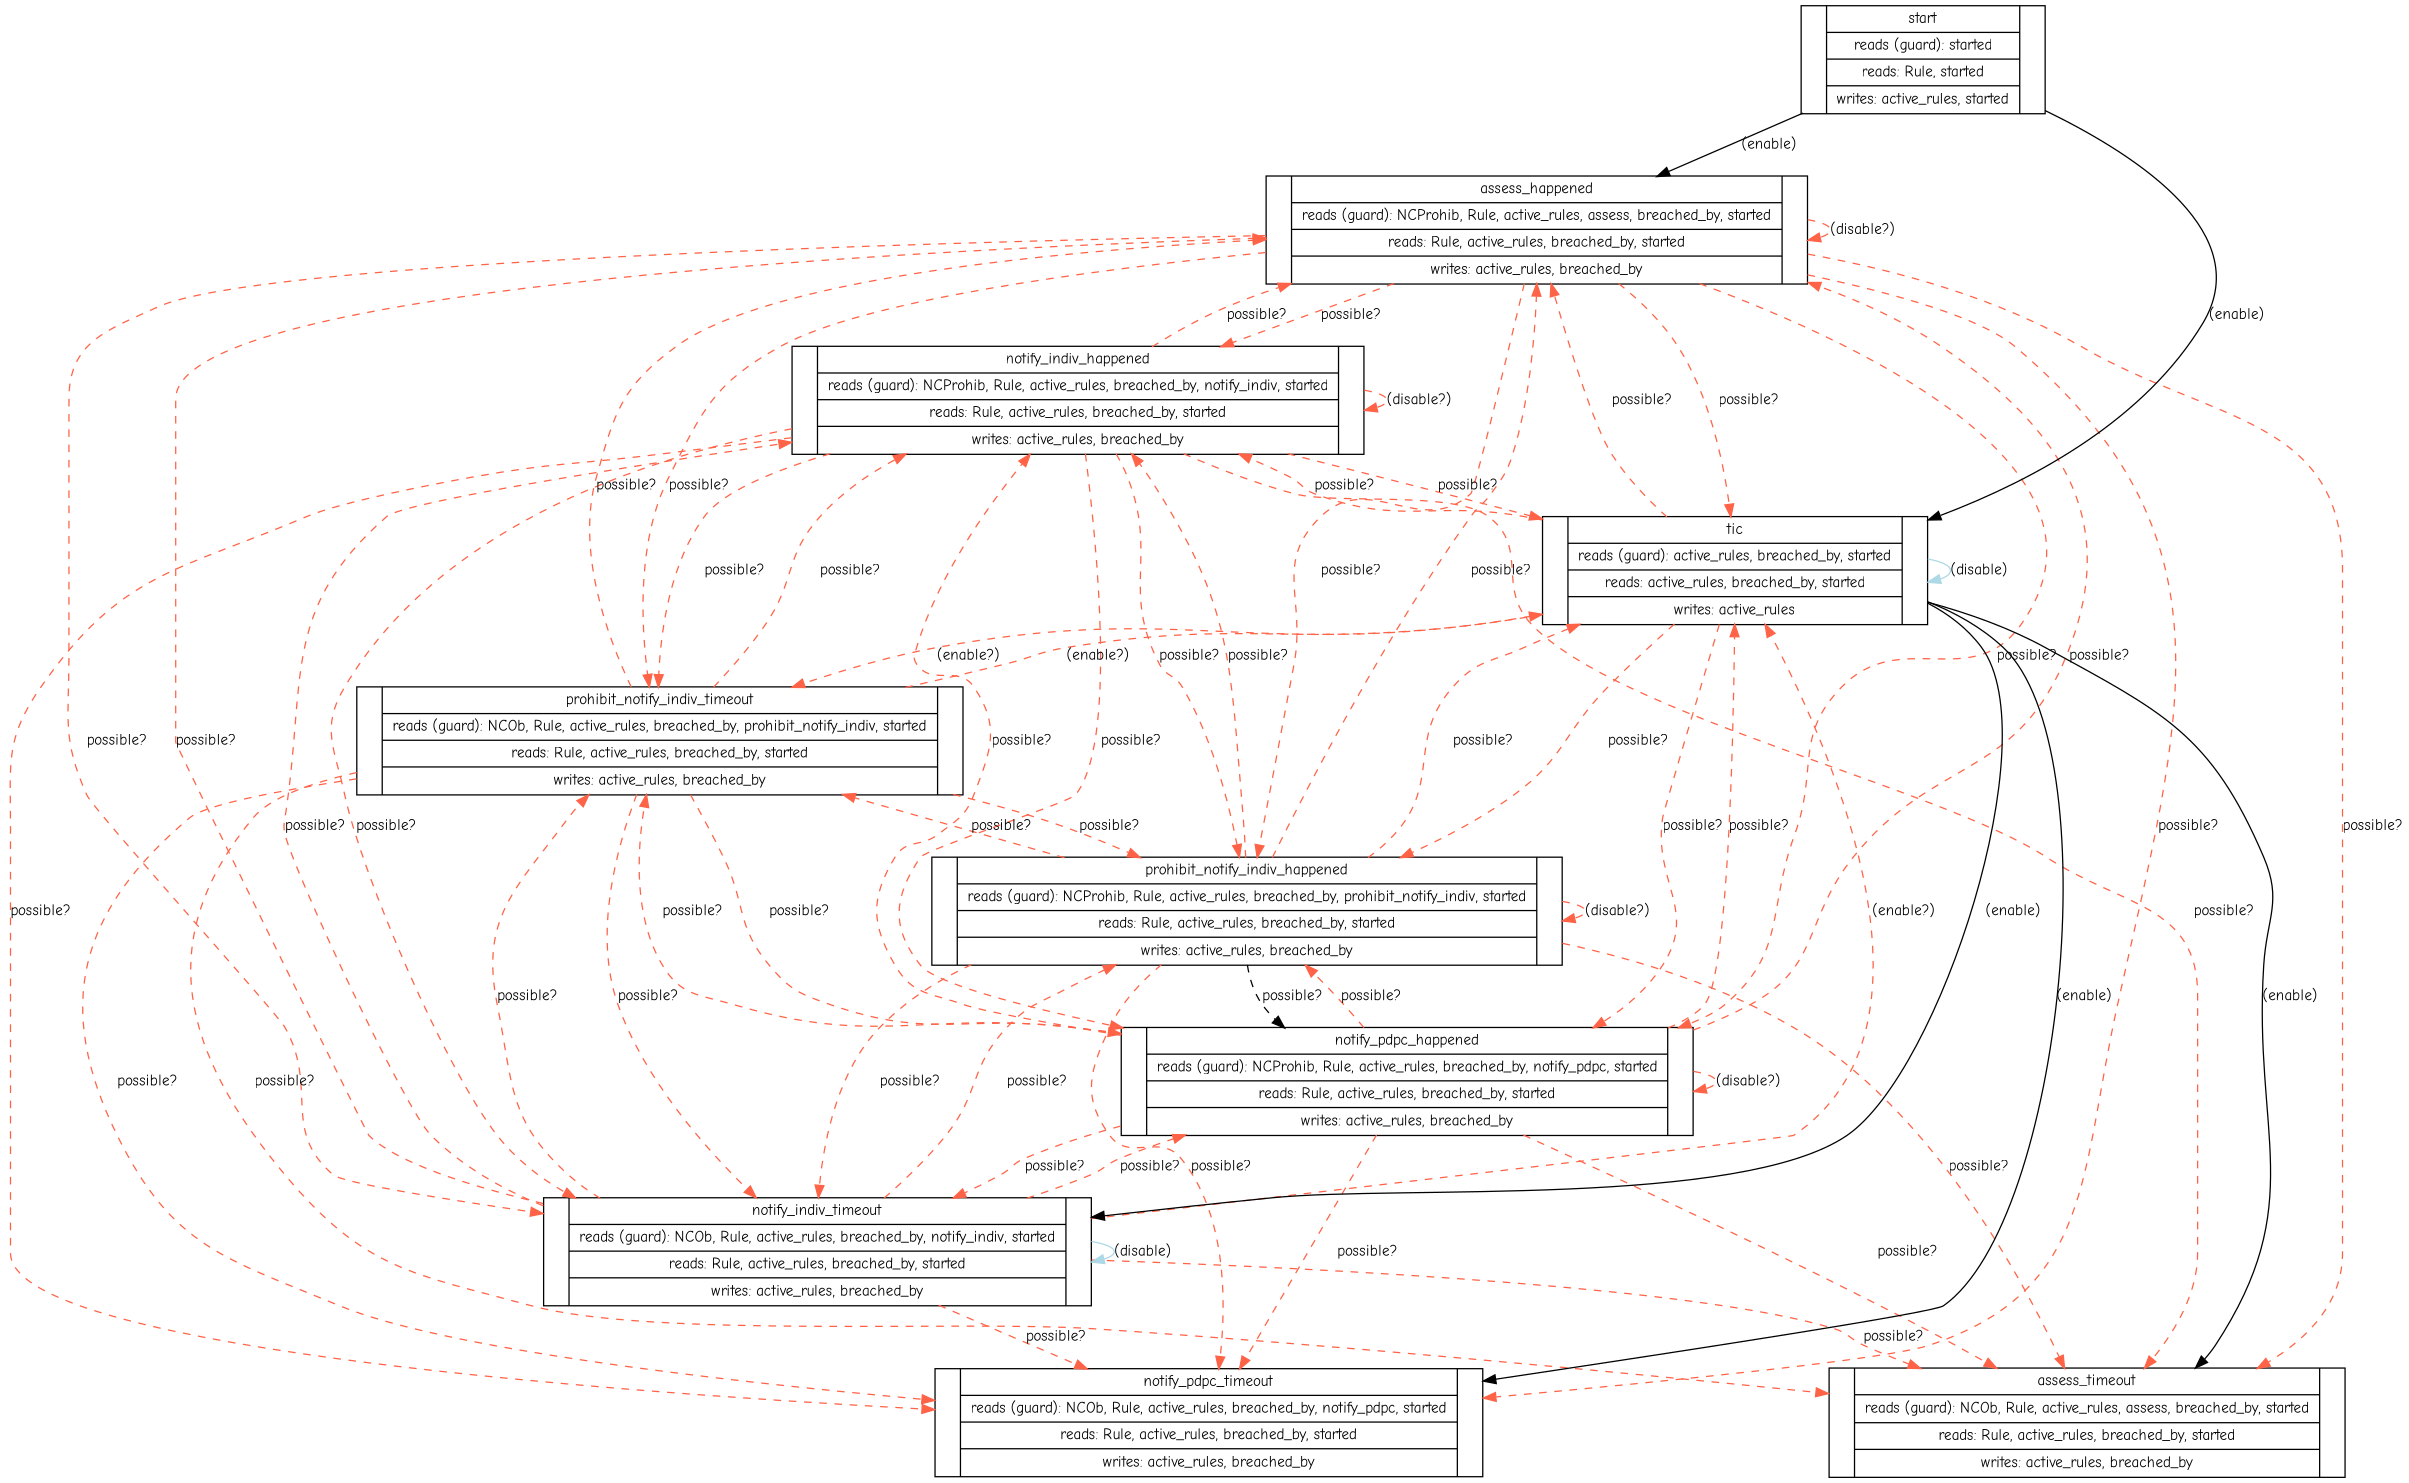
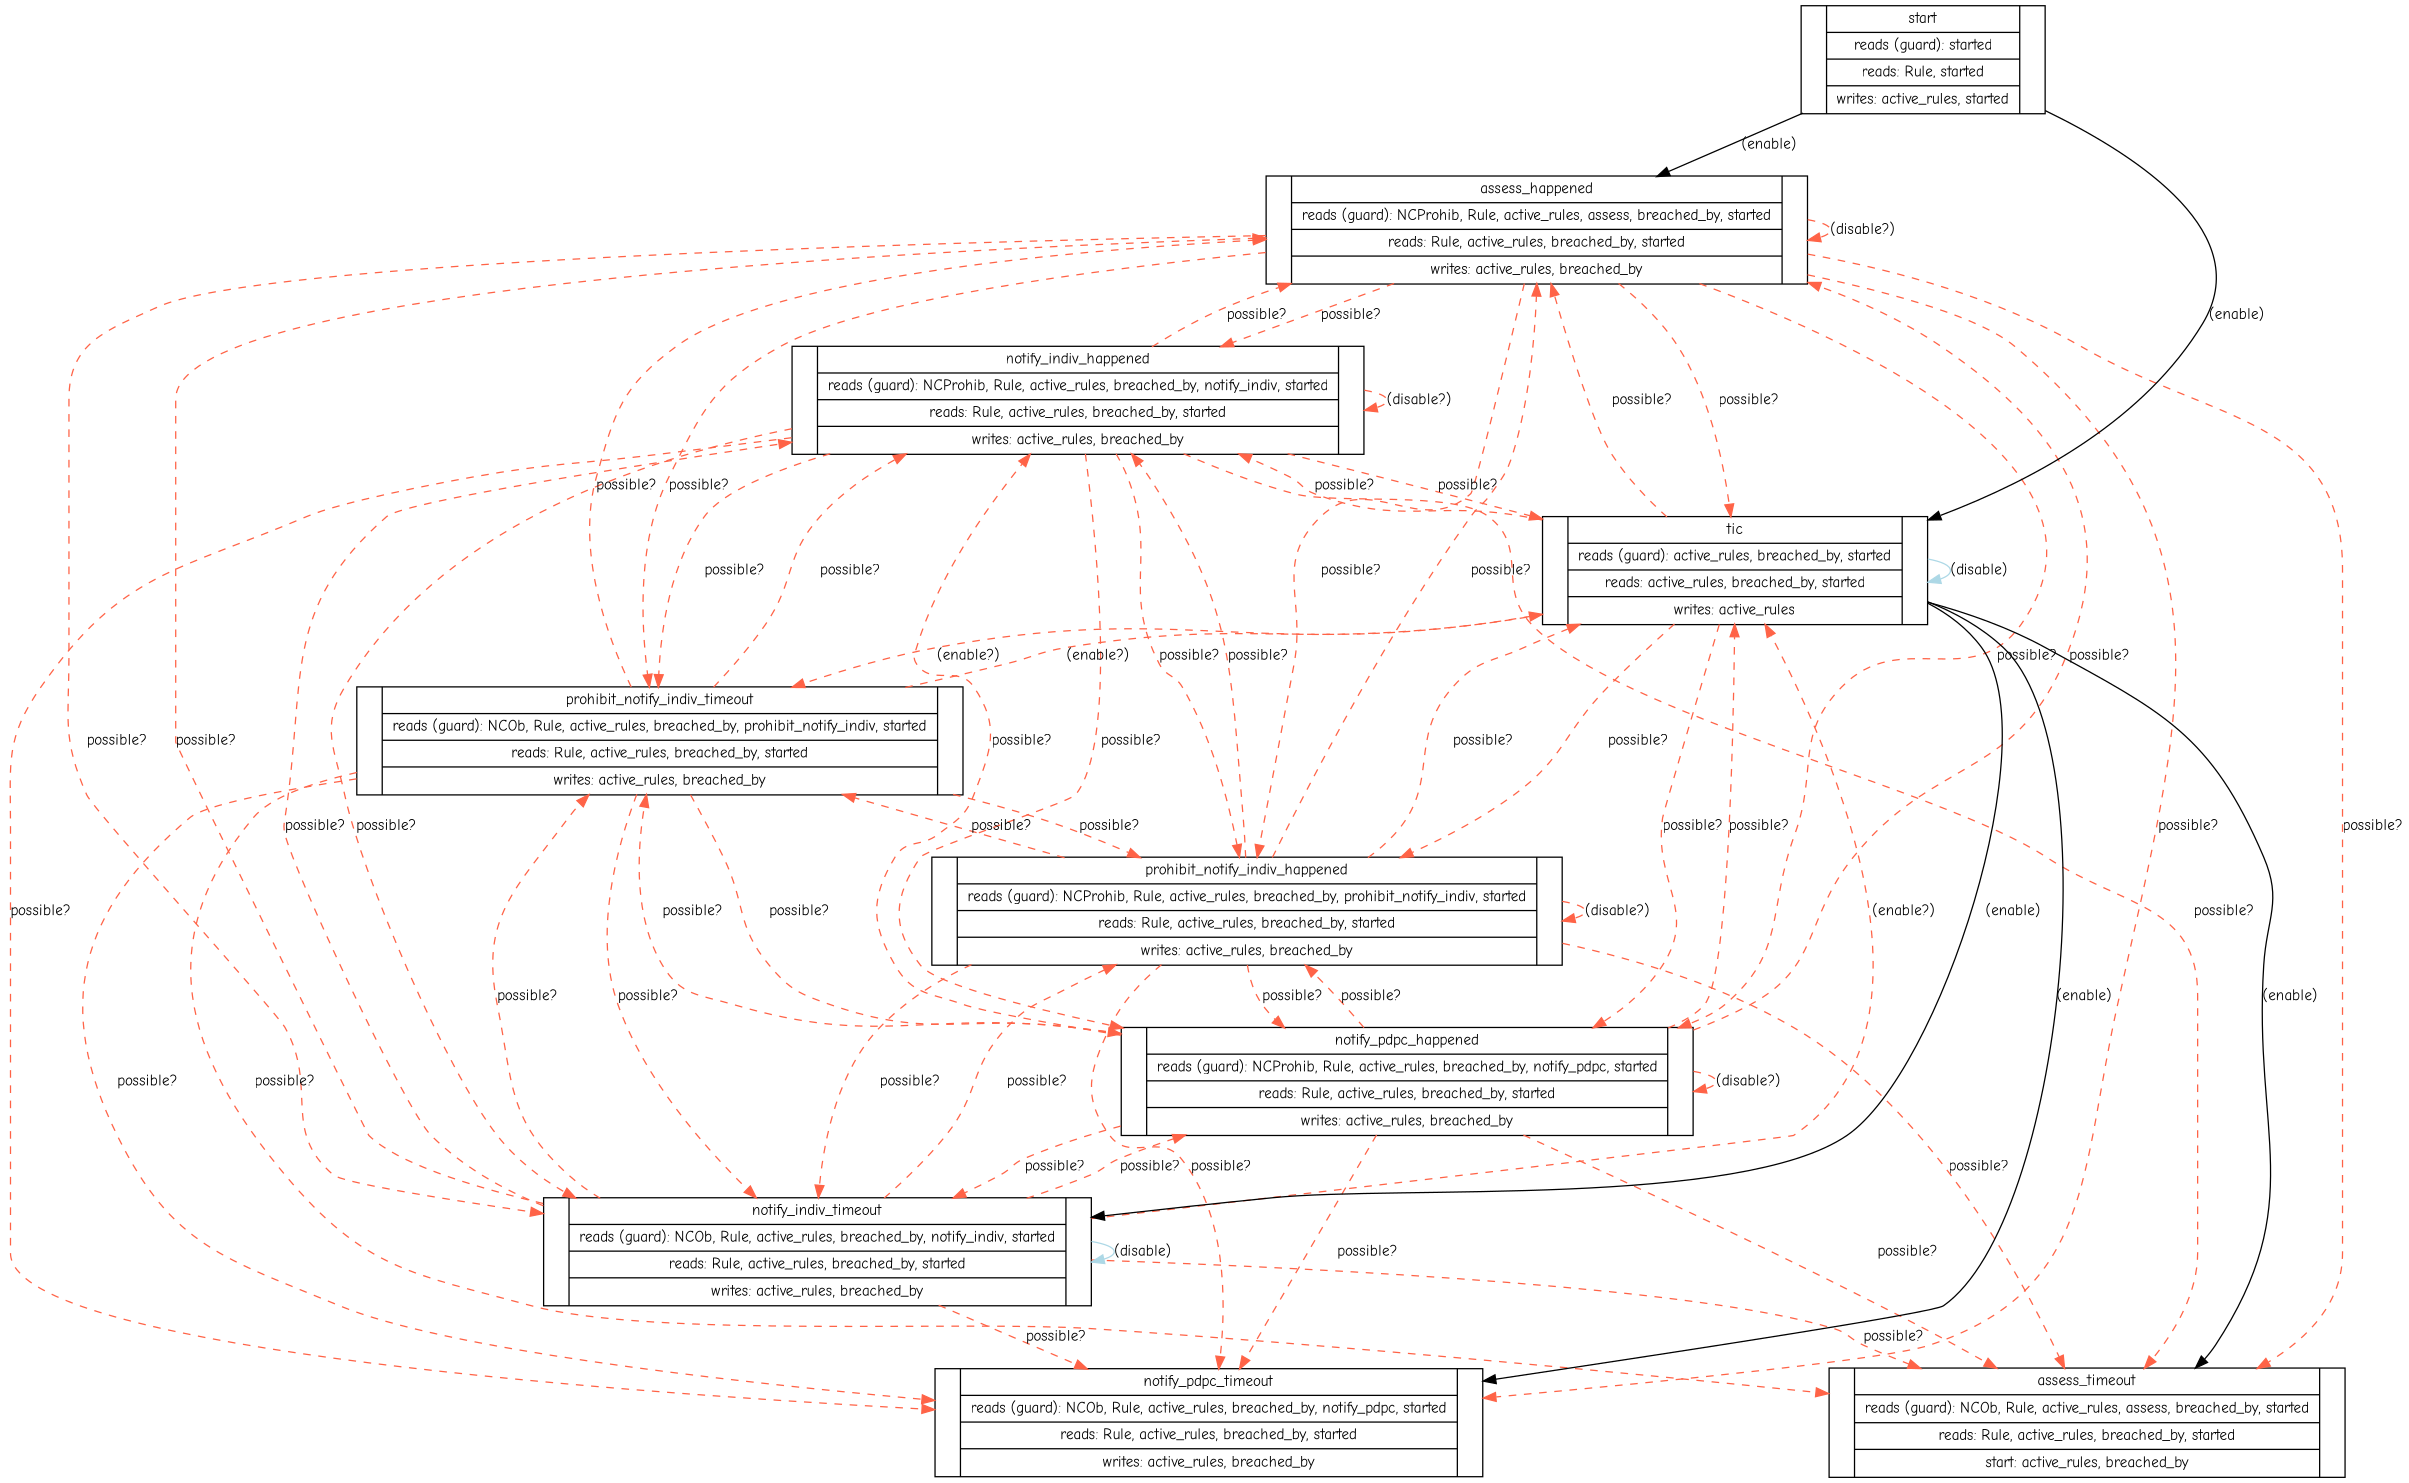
  digraph {
    fontname="Comic Neue"
    node [color=black fontname="Comic Neue" fontsize=12 shape=record]
    edge [color=tomato fontname="Comic Neue" fontsize=12 style=dashed]
    n1 [label="|{assess_happened\n|reads (guard): NCProhib, Rule, active_rules, assess, breached_by, started\n|reads: Rule, active_rules, breached_by, started\n|writes: active_rules, breached_by}|"]
-   n2 [label="|{assess_timeout\n|reads (guard): NCOb, Rule, active_rules, assess, breached_by, started\n|reads: Rule, active_rules, breached_by, started\n|writes: active_rules, breached_by}|"]
+   n2 [label="|{assess_timeout\n|reads (guard): NCOb, Rule, active_rules, assess, breached_by, started\n|reads: Rule, active_rules, breached_by, started\n|start: active_rules, breached_by}|"]
    n3 [label="|{notify_indiv_happened\n|reads (guard): NCProhib, Rule, active_rules, breached_by, notify_indiv, started\n|reads: Rule, active_rules, breached_by, started\n|writes: active_rules, breached_by}|"]
    n4 [label="|{notify_indiv_timeout\n|reads (guard): NCOb, Rule, active_rules, breached_by, notify_indiv, started\n|reads: Rule, active_rules, breached_by, started\n|writes: active_rules, breached_by}|"]
    n5 [label="|{notify_pdpc_happened\n|reads (guard): NCProhib, Rule, active_rules, breached_by, notify_pdpc, started\n|reads: Rule, active_rules, breached_by, started\n|writes: active_rules, breached_by}|"]
    n6 [label="|{notify_pdpc_timeout\n|reads (guard): NCOb, Rule, active_rules, breached_by, notify_pdpc, started\n|reads: Rule, active_rules, breached_by, started\n|writes: active_rules, breached_by}|"]
    n7 [label="|{prohibit_notify_indiv_happened\n|reads (guard): NCProhib, Rule, active_rules, breached_by, prohibit_notify_indiv, started\n|reads: Rule, active_rules, breached_by, started\n|writes: active_rules, breached_by}|"]
    n8 [label="|{prohibit_notify_indiv_timeout\n|reads (guard): NCOb, Rule, active_rules, breached_by, prohibit_notify_indiv, started\n|reads: Rule, active_rules, breached_by, started\n|writes: active_rules, breached_by}|"]
    n9 [label="|{tic\n|reads (guard): active_rules, breached_by, started\n|reads: active_rules, breached_by, started\n|writes: active_rules}|"]
    n10 [label="|{start\n|reads (guard): started\n|reads: Rule, started\n|writes: active_rules, started}|"]
    n1 -> n1 [label="(disable?)"]
    n1 -> n2 [label="possible?"]
    n1 -> n3 [label="possible?"]
    n1 -> n4 [label="possible?"]
    n1 -> n5 [label="possible?"]
    n1 -> n6 [label="possible?"]
    n1 -> n7 [label="possible?"]
    n1 -> n8 [label="possible?"]
    n1 -> n9 [label="possible?"]
    n3 -> n1 [label="possible?"]
    n3 -> n2 [label="possible?"]
    n3 -> n3 [label="(disable?)"]
    n3 -> n4 [label="possible?"]
    n3 -> n5 [label="possible?"]
    n3 -> n6 [label="possible?"]
    n3 -> n7 [label="possible?"]
    n3 -> n8 [label="possible?"]
    n3 -> n9 [label="possible?"]
    n4 -> n1 [label="possible?"]
    n4 -> n2 [label="possible?"]
    n4 -> n3 [label="possible?"]
    n4 -> n4 [color=lightblue label="(disable)" style=""]
    n4 -> n5 [label="possible?"]
    n4 -> n6 [label="possible?"]
    n4 -> n7 [label="possible?"]
    n4 -> n8 [label="possible?"]
    n4 -> n9 [label="(enable?)"]
    n5 -> n1 [label="possible?"]
    n5 -> n2 [label="possible?"]
    n5 -> n3 [label="possible?"]
    n5 -> n4 [label="possible?"]
    n5 -> n5 [label="(disable?)"]
    n5 -> n6 [label="possible?"]
    n5 -> n7 [label="possible?"]
    n5 -> n8 [label="possible?"]
    n5 -> n9 [label="possible?"]
    n7 -> n1 [label="possible?"]
    n7 -> n2 [label="possible?"]
    n7 -> n3 [label="possible?"]
    n7 -> n4 [label="possible?"]
-   n7 -> n5 [color=black label="possible?"]
+   n7 -> n5 [label="possible?"]
    n7 -> n6 [label="possible?"]
    n7 -> n7 [label="(disable?)"]
    n7 -> n8 [label="possible?"]
    n7 -> n9 [label="possible?"]
    n8 -> n1 [label="possible?"]
    n8 -> n2 [label="possible?"]
    n8 -> n3 [label="possible?"]
    n8 -> n4 [label="possible?"]
    n8 -> n5 [label="possible?"]
    n8 -> n6 [label="possible?"]
    n8 -> n7 [label="possible?"]
    n8 -> n9 [label="(enable?)"]
    n9 -> n1 [label="possible?"]
    n9 -> n2 [color=black label="(enable)" style=""]
    n9 -> n3 [label="possible?"]
    n9 -> n4 [color=black label="(enable)" style=""]
    n9 -> n5 [label="possible?"]
    n9 -> n6 [color=black label="(enable)" style=""]
    n9 -> n7 [label="possible?"]
    n9 -> n8 [label="(enable?)"]
    n9 -> n9 [color=lightblue label="(disable)" style=""]
    n10 -> n1 [color=black label="(enable)" style=""]
    n10 -> n9 [color=black label="(enable)" style=""]
  }
